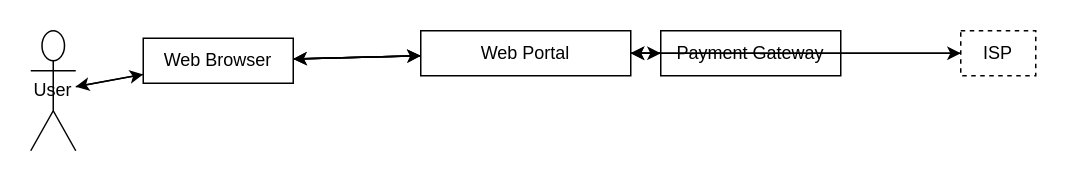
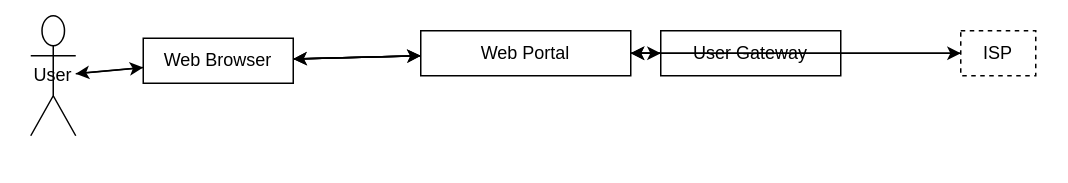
  <mxCell id="0" />
  <mxCell id="1" parent="0" />
- <mxCell id="2" value="User" style="shape=umlActor;whiteSpace=wrap;html=1;" vertex="1" parent="1"><mxGeometry x="20" y="20" width="30" height="80" as="geometry" /></mxCell>
+ <mxCell id="2" value="User" style="shape=umlActor;whiteSpace=wrap;html=1;" vertex="1" parent="1"><mxGeometry x="20" y="10" width="30" height="80" as="geometry" /></mxCell>
  <mxCell id="3" value="Web Browser" style="rounded=0;whiteSpace=wrap;html=1;" vertex="1" parent="1"><mxGeometry x="95" y="25" width="100" height="30" as="geometry" /></mxCell>
  <mxCell id="4" value="Web Portal" style="rounded=0;whiteSpace=wrap;html=1;" vertex="1" parent="1"><mxGeometry x="280" y="20" width="140" height="30" as="geometry" /></mxCell>
- <mxCell id="5" value="Payment Gateway" style="rounded=0;whiteSpace=wrap;html=1;" vertex="1" parent="1"><mxGeometry x="440" y="20" width="120" height="30" as="geometry" /></mxCell>
+ <mxCell id="5" value="User Gateway" style="rounded=0;whiteSpace=wrap;html=1;" vertex="1" parent="1"><mxGeometry x="440" y="20" width="120" height="30" as="geometry" /></mxCell>
  <mxCell id="6" value="ISP" style="rounded=0;whiteSpace=wrap;html=1;dashed=1;" vertex="1" parent="1"><mxGeometry x="640" y="20" width="50" height="30" as="geometry" /></mxCell>
  <mxCell id="7" edge="1" source="2" target="3" parent="1"><mxGeometry relative="1" as="geometry" /></mxCell>
  <mxCell id="8" edge="1" source="3" target="4" parent="1"><mxGeometry relative="1" as="geometry" /></mxCell>
  <mxCell id="9" edge="1" source="4" target="3" parent="1"><mxGeometry relative="1" as="geometry" /></mxCell>
  <mxCell id="10" edge="1" source="3" target="4" parent="1"><mxGeometry relative="1" as="geometry" /></mxCell>
  <mxCell id="11" edge="1" source="4" target="5" parent="1"><mxGeometry relative="1" as="geometry" /></mxCell>
  <mxCell id="12" edge="1" source="5" target="4" parent="1"><mxGeometry relative="1" as="geometry" /></mxCell>
  <mxCell id="13" edge="1" source="4" target="6" parent="1"><mxGeometry relative="1" as="geometry" /></mxCell>
  <mxCell id="14" edge="1" source="6" target="4" parent="1"><mxGeometry relative="1" as="geometry" /></mxCell>
  <mxCell id="15" edge="1" source="4" target="3" parent="1"><mxGeometry relative="1" as="geometry" /></mxCell>
  <mxCell id="16" edge="1" source="3" target="2" parent="1"><mxGeometry relative="1" as="geometry" /></mxCell>
